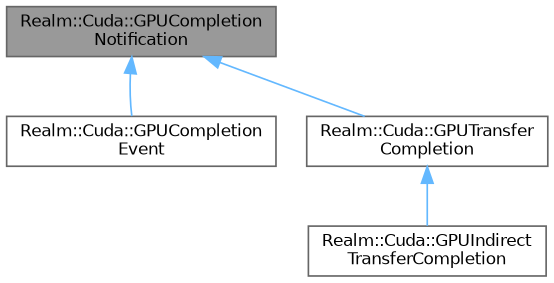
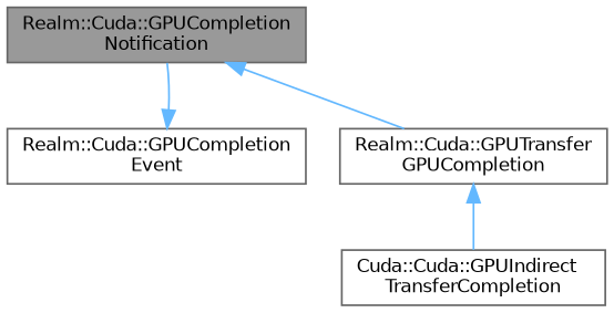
  digraph {
    rankdir=TB
    node [color=gray40 fillcolor=white fontname=Helvetica fontsize=10 shape=box style=filled]
    edge [color=steelblue1 dir=back fontname=Helvetica fontsize=10 labelfontname=Helvetica labelfontsize=10 style=solid]
    n1 [fillcolor=grey60 fontcolor=black height=0.2 label="Realm::Cuda::GPUCompletion\lNotification" width=0.4]
    n2 [height=0.2 label="Realm::Cuda::GPUCompletion\lEvent" width=0.4]
-   n3 [height=0.2 label="Realm::Cuda::GPUTransfer\lCompletion" width=0.4]
-   n4 [height=0.2 label="Realm::Cuda::GPUIndirect\lTransferCompletion" width=0.4]
-   n1 -> n2
+   n3 [height=0.2 label="Realm::Cuda::GPUTransfer\lGPUCompletion" width=0.4]
+   n4 [height=0.2 label="Cuda::Cuda::GPUIndirect\lTransferCompletion" width=0.4]
+   n2 -> n1
    n1 -> n3
    n3 -> n4
  }
